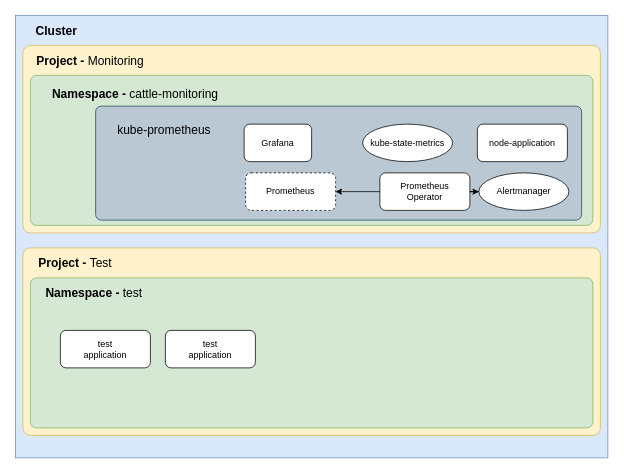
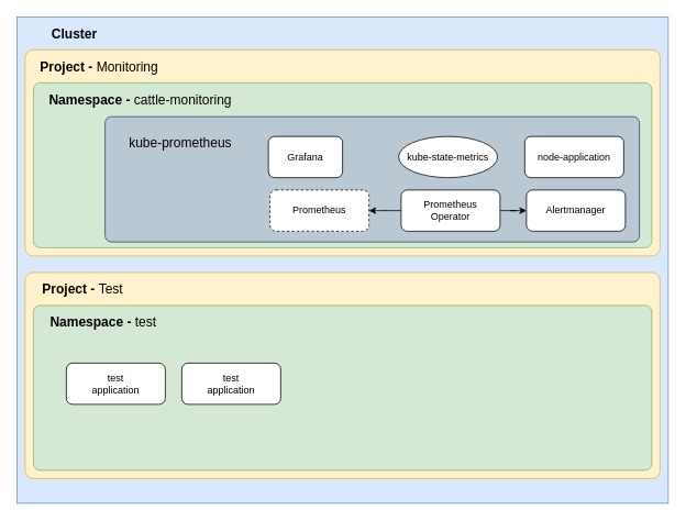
  <mxCell id="0" />
  <mxCell id="1" parent="0" />
  <mxCell id="2" value="" style="rounded=0;whiteSpace=wrap;html=1;fillColor=#dae8fc;strokeColor=#6c8ebf;" parent="1" vertex="1"><mxGeometry x="20" y="20" width="790" height="590" as="geometry" /></mxCell>
- <mxCell id="3" value="&lt;b&gt;&lt;font style=&quot;font-size: 16px&quot;&gt;Cluster&lt;/font&gt;&lt;/b&gt;" style="text;html=1;strokeColor=none;fillColor=none;align=center;verticalAlign=middle;whiteSpace=wrap;rounded=0;" parent="1" vertex="1"><mxGeometry x="30" y="30" width="90" height="20" as="geometry" /></mxCell>
+ <mxCell id="3" value="&lt;b&gt;&lt;font style=&quot;font-size: 16px&quot;&gt;Cluster&lt;/font&gt;&lt;/b&gt;" style="text;html=1;strokeColor=none;fillColor=none;align=center;verticalAlign=middle;whiteSpace=wrap;rounded=0;" parent="1" vertex="1"><mxGeometry x="45" y="30" width="90" height="20" as="geometry" /></mxCell>
  <mxCell id="4" value="" style="rounded=1;whiteSpace=wrap;html=1;arcSize=4;fillColor=#fff2cc;strokeColor=#d6b656;" parent="1" vertex="1"><mxGeometry x="30" y="60" width="770" height="250" as="geometry" /></mxCell>
  <mxCell id="5" value="&lt;font style=&quot;font-size: 16px&quot;&gt;&lt;b&gt;Project - &lt;/b&gt;Monitoring&lt;/font&gt;" style="text;html=1;strokeColor=none;fillColor=none;align=center;verticalAlign=middle;whiteSpace=wrap;rounded=0;" parent="1" vertex="1"><mxGeometry x="40" y="70" width="160" height="20" as="geometry" /></mxCell>
  <mxCell id="6" value="" style="rounded=1;whiteSpace=wrap;html=1;arcSize=4;fillColor=#d5e8d4;strokeColor=#82b366;" parent="1" vertex="1"><mxGeometry x="40" y="100" width="750" height="200" as="geometry" /></mxCell>
- <mxCell id="7" value="&lt;font style=&quot;font-size: 16px&quot;&gt;&lt;b&gt;Namespace - &lt;/b&gt;cattle-monitoring&lt;/font&gt;" style="text;html=1;strokeColor=none;fillColor=none;align=center;verticalAlign=middle;whiteSpace=wrap;rounded=0;" parent="1" vertex="1"><mxGeometry x="60" y="115" width="240" height="20" as="geometry" /></mxCell>
+ <mxCell id="7" value="&lt;font style=&quot;font-size: 16px&quot;&gt;&lt;b&gt;Namespace - &lt;/b&gt;cattle-monitoring&lt;/font&gt;" style="text;html=1;strokeColor=none;fillColor=none;align=center;verticalAlign=middle;whiteSpace=wrap;rounded=0;" parent="1" vertex="1"><mxGeometry x="50" y="110" width="240" height="20" as="geometry" /></mxCell>
  <mxCell id="8" value="" style="rounded=1;whiteSpace=wrap;html=1;arcSize=4;fillColor=#fff2cc;strokeColor=#d6b656;" parent="1" vertex="1"><mxGeometry x="30" y="330" width="770" height="250" as="geometry" /></mxCell>
  <mxCell id="9" value="&lt;font style=&quot;font-size: 16px&quot;&gt;&lt;b&gt;Project - &lt;/b&gt;Test&lt;/font&gt;" style="text;html=1;strokeColor=none;fillColor=none;align=center;verticalAlign=middle;whiteSpace=wrap;rounded=0;" parent="1" vertex="1"><mxGeometry x="40" y="340" width="120" height="20" as="geometry" /></mxCell>
  <mxCell id="10" value="" style="rounded=1;whiteSpace=wrap;html=1;arcSize=4;fillColor=#d5e8d4;strokeColor=#82b366;" parent="1" vertex="1"><mxGeometry x="40" y="370" width="750" height="200" as="geometry" /></mxCell>
  <mxCell id="11" value="&lt;font style=&quot;font-size: 16px&quot;&gt;&lt;b&gt;Namespace - &lt;/b&gt;test&lt;/font&gt;" style="text;html=1;strokeColor=none;fillColor=none;align=center;verticalAlign=middle;whiteSpace=wrap;rounded=0;" parent="1" vertex="1"><mxGeometry x="50" y="380" width="150" height="20" as="geometry" /></mxCell>
  <mxCell id="12" value="test&lt;br&gt;application" style="rounded=1;whiteSpace=wrap;html=1;" parent="1" vertex="1"><mxGeometry x="80" y="440" width="120" height="50" as="geometry" /></mxCell>
  <mxCell id="13" value="test&lt;br&gt;application" style="rounded=1;whiteSpace=wrap;html=1;" parent="1" vertex="1"><mxGeometry x="220" y="440" width="120" height="50" as="geometry" /></mxCell>
  <mxCell id="14" value="" style="rounded=1;whiteSpace=wrap;html=1;arcSize=5;fillColor=#bac8d3;strokeColor=#23445d;" vertex="1" parent="1"><mxGeometry x="127" y="141" width="648" height="152" as="geometry" /></mxCell>
  <mxCell id="15" style="edgeStyle=orthogonalEdgeStyle;rounded=0;orthogonalLoop=1;jettySize=auto;html=1;" parent="1" source="17" target="18" edge="1"><mxGeometry relative="1" as="geometry" /></mxCell>
  <mxCell id="16" style="edgeStyle=orthogonalEdgeStyle;rounded=0;orthogonalLoop=1;jettySize=auto;html=1;" parent="1" source="17" target="19" edge="1"><mxGeometry relative="1" as="geometry" /></mxCell>
- <mxCell id="17" value="Prometheus&lt;br&gt;Operator" style="rounded=1;whiteSpace=wrap;html=1;" parent="1" vertex="1"><mxGeometry x="506" y="230" width="120" height="50" as="geometry" /></mxCell>
+ <mxCell id="17" value="Prometheus&lt;br&gt;Operator" style="rounded=1;whiteSpace=wrap;html=1;" parent="1" vertex="1"><mxGeometry x="486" y="230" width="120" height="50" as="geometry" /></mxCell>
  <mxCell id="18" value="Prometheus" style="rounded=1;whiteSpace=wrap;html=1;dashed=1;" parent="1" vertex="1"><mxGeometry x="327" y="230" width="120" height="50" as="geometry" /></mxCell>
- <mxCell id="19" value="Alertmanager" style="ellipse;whiteSpace=wrap;html=1;" parent="1" vertex="1"><mxGeometry x="638" y="230" width="120" height="50" as="geometry" /></mxCell>
+ <mxCell id="19" value="Alertmanager" style="rounded=1;whiteSpace=wrap;html=1;" parent="1" vertex="1"><mxGeometry x="638" y="230" width="120" height="50" as="geometry" /></mxCell>
  <mxCell id="20" value="Grafana" style="rounded=1;whiteSpace=wrap;html=1;" parent="1" vertex="1"><mxGeometry x="325" y="165" width="90" height="50" as="geometry" /></mxCell>
  <mxCell id="21" value="node-application" style="rounded=1;whiteSpace=wrap;html=1;" parent="1" vertex="1"><mxGeometry x="636" y="165" width="120" height="50" as="geometry" /></mxCell>
  <mxCell id="22" value="kube-state-metrics" style="ellipse;whiteSpace=wrap;html=1;" vertex="1" parent="1"><mxGeometry x="483" y="165" width="120" height="50" as="geometry" /></mxCell>
  <mxCell id="23" value="&lt;span style=&quot;font-size: 16px;&quot;&gt;kube-prometheus&lt;/span&gt;" style="text;html=1;strokeColor=none;fillColor=none;align=center;verticalAlign=middle;whiteSpace=wrap;rounded=0;" vertex="1" parent="1"><mxGeometry x="142" y="162" width="153" height="20" as="geometry" /></mxCell>
